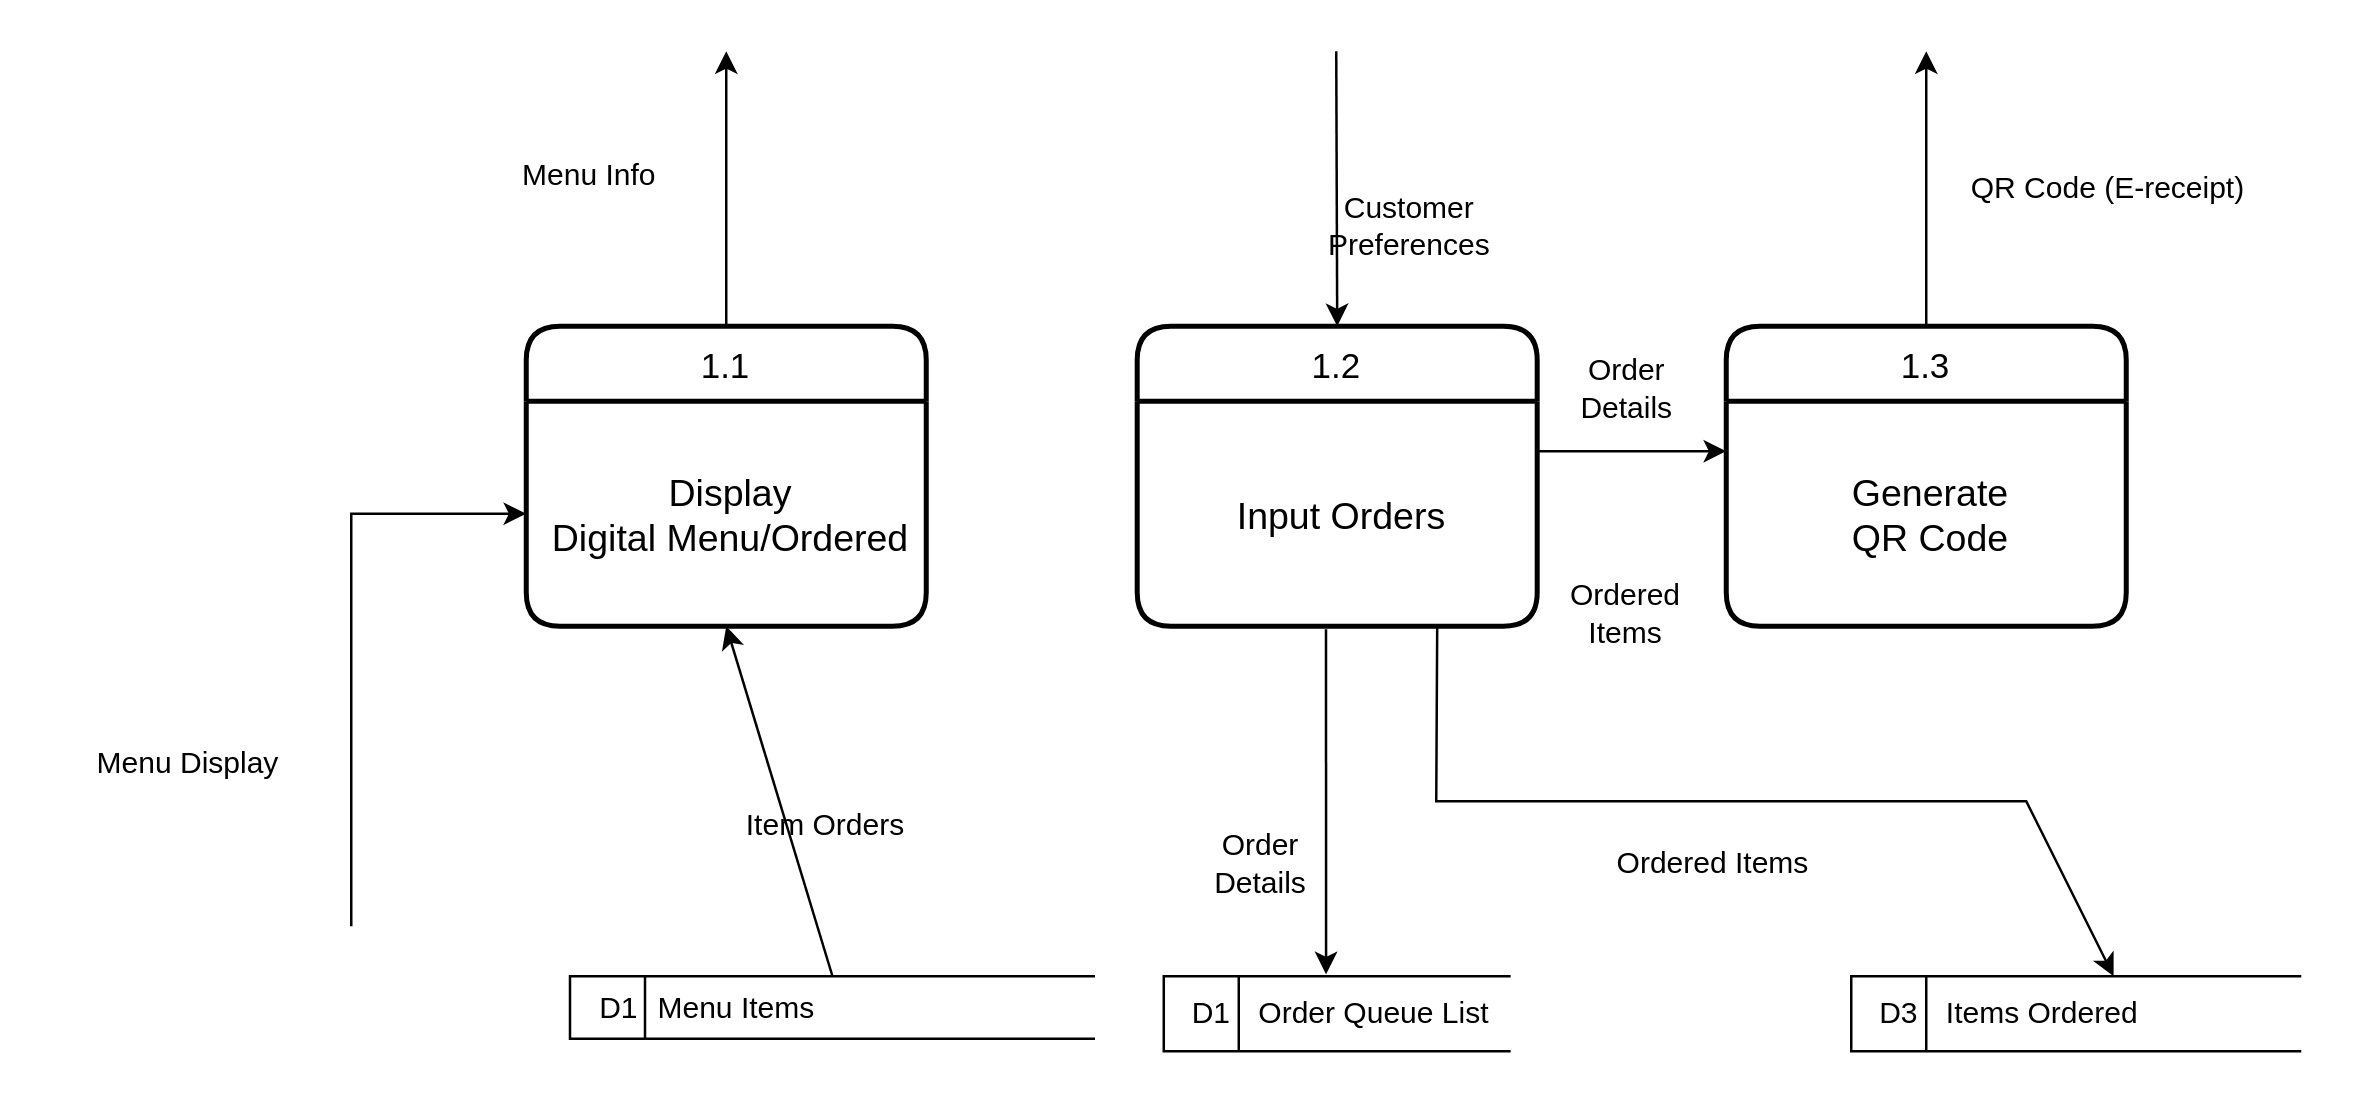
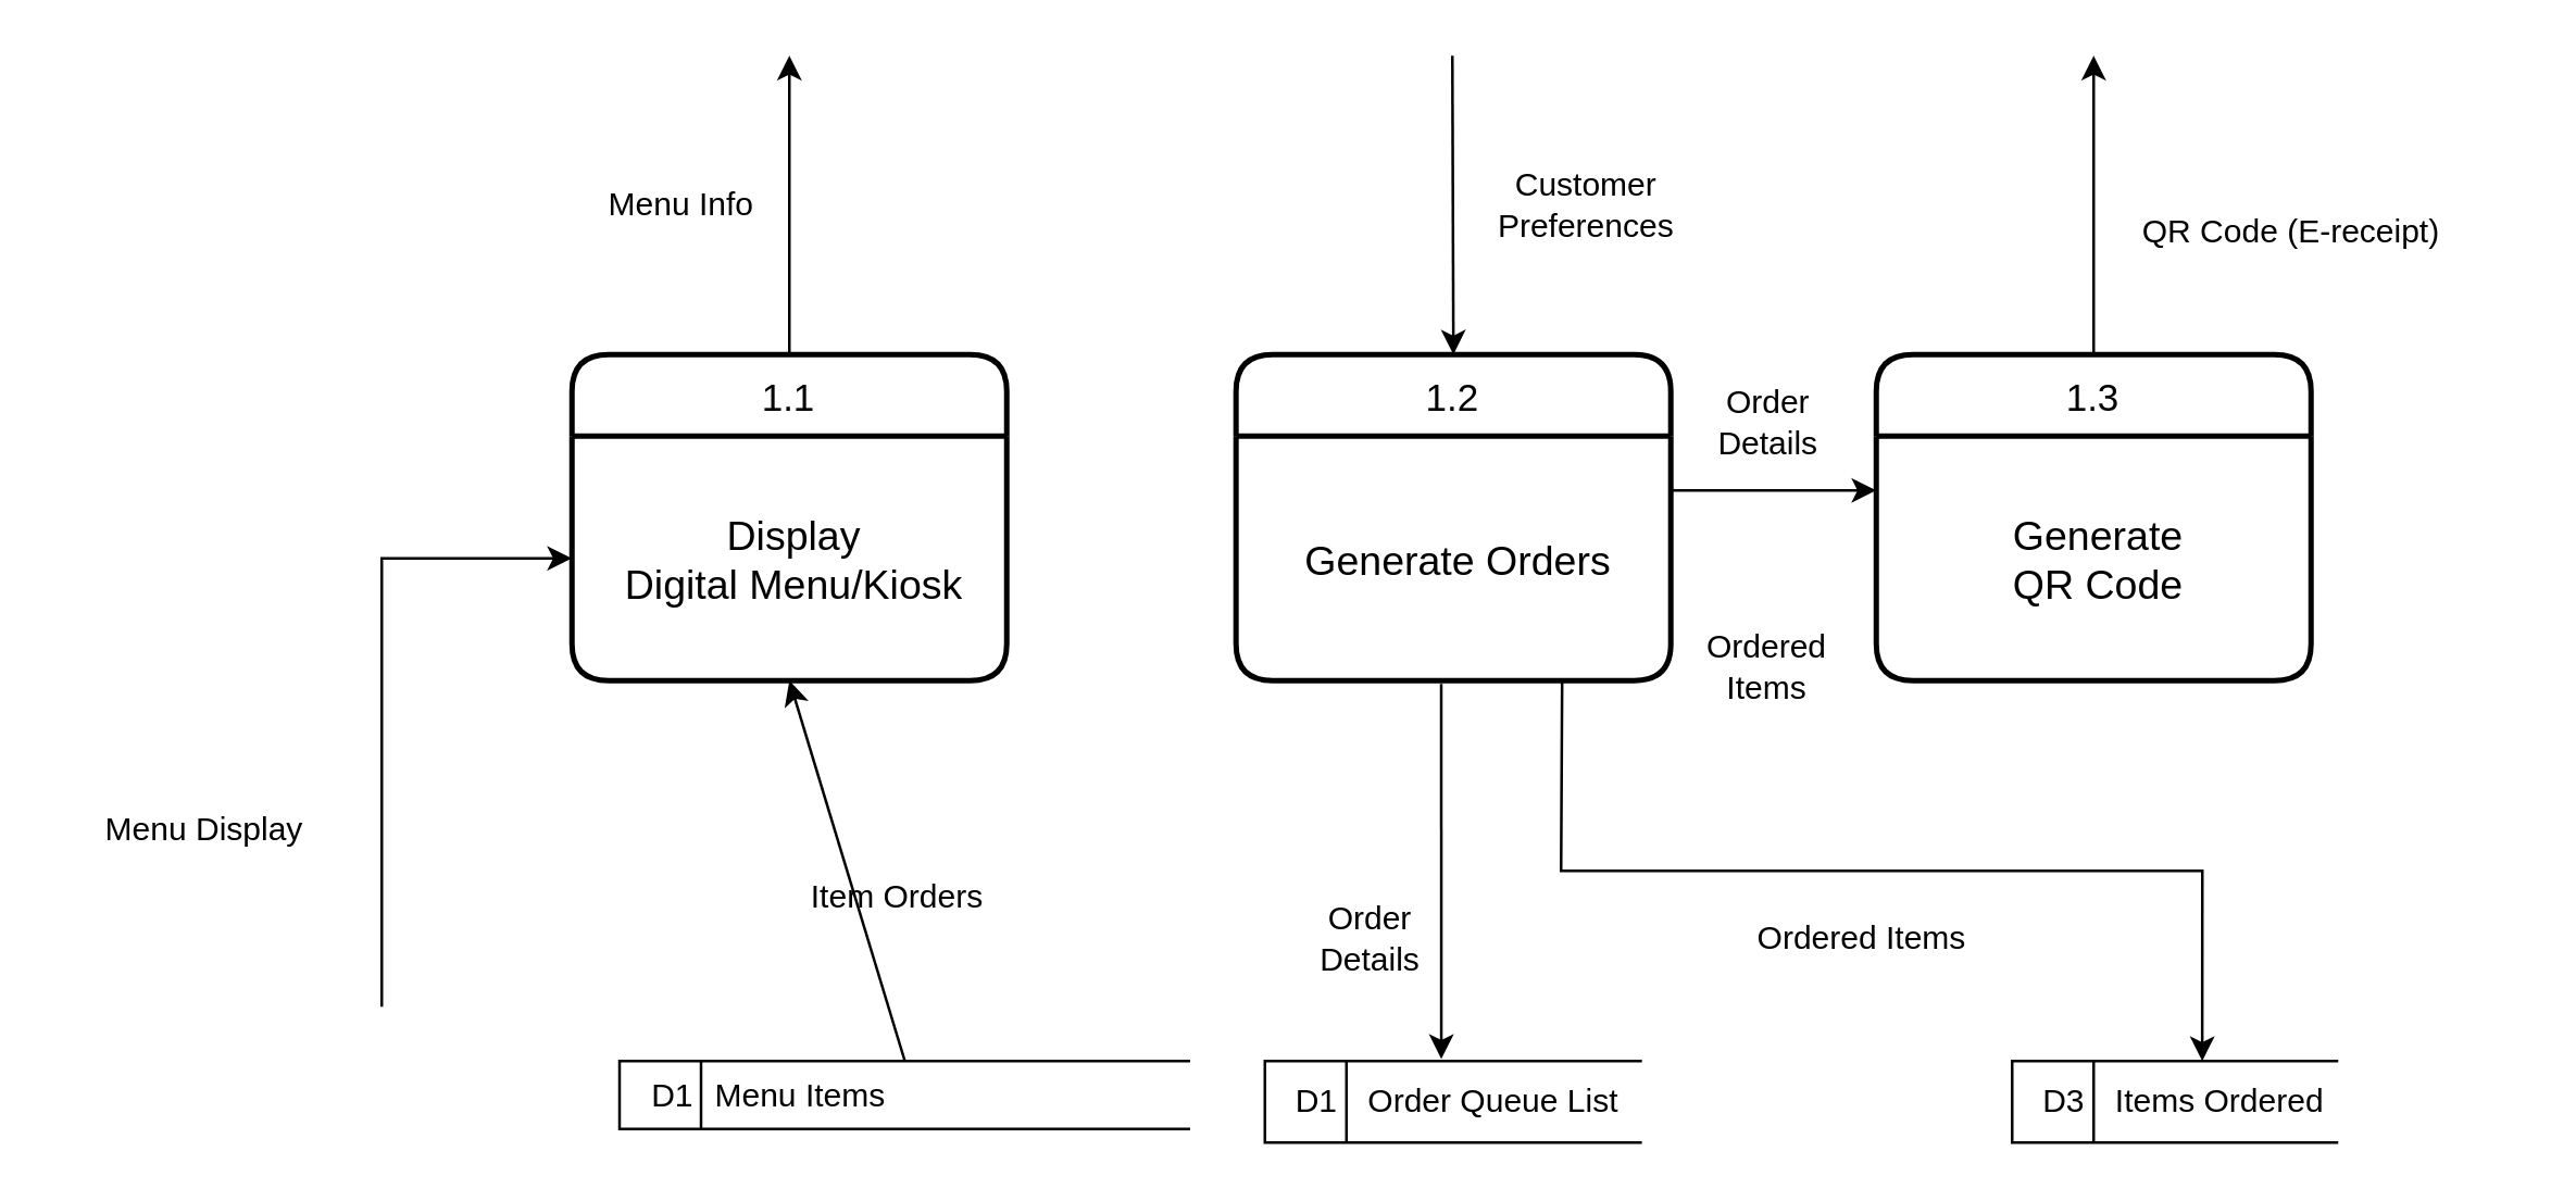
  <mxCell id="0" />
  <mxCell id="1" parent="0" />
  <mxCell id="2" value="1.1" style="swimlane;childLayout=stackLayout;horizontal=1;startSize=30;horizontalStack=0;rounded=1;fontSize=14;fontStyle=0;strokeWidth=2;resizeParent=0;resizeLast=1;shadow=0;dashed=0;align=center;" vertex="1" parent="1"><mxGeometry x="210" y="130" width="160" height="120" as="geometry" /></mxCell>
- <mxCell id="3" value="Display&#10;Digital Menu/Ordered" style="align=center;strokeColor=none;fillColor=none;spacingLeft=4;fontSize=15;verticalAlign=middle;resizable=0;rotatable=0;part=1;" vertex="1" parent="2"><mxGeometry y="30" width="160" height="90" as="geometry" /></mxCell>
+ <mxCell id="3" value="Display&#10;Digital Menu/Kiosk" style="align=center;strokeColor=none;fillColor=none;spacingLeft=4;fontSize=15;verticalAlign=middle;resizable=0;rotatable=0;part=1;" vertex="1" parent="2"><mxGeometry y="30" width="160" height="90" as="geometry" /></mxCell>
  <mxCell id="4" value="1.2" style="swimlane;childLayout=stackLayout;horizontal=1;startSize=30;horizontalStack=0;rounded=1;fontSize=14;fontStyle=0;strokeWidth=2;resizeParent=0;resizeLast=1;shadow=0;dashed=0;align=center;" vertex="1" parent="1"><mxGeometry x="454.38" y="130" width="160" height="120" as="geometry" /></mxCell>
- <mxCell id="5" value="Input Orders" style="align=center;strokeColor=none;fillColor=none;spacingLeft=4;fontSize=15;verticalAlign=middle;resizable=0;rotatable=0;part=1;" vertex="1" parent="4"><mxGeometry y="30" width="160" height="90" as="geometry" /></mxCell>
+ <mxCell id="5" value="Generate Orders" style="align=center;strokeColor=none;fillColor=none;spacingLeft=4;fontSize=15;verticalAlign=middle;resizable=0;rotatable=0;part=1;" vertex="1" parent="4"><mxGeometry y="30" width="160" height="90" as="geometry" /></mxCell>
  <mxCell id="6" value="1.3" style="swimlane;childLayout=stackLayout;horizontal=1;startSize=30;horizontalStack=0;rounded=1;fontSize=14;fontStyle=0;strokeWidth=2;resizeParent=0;resizeLast=1;shadow=0;dashed=0;align=center;" vertex="1" parent="1"><mxGeometry x="690" y="130" width="160" height="120" as="geometry" /></mxCell>
  <mxCell id="7" value="Generate &#10;QR Code" style="align=center;strokeColor=none;fillColor=none;spacingLeft=4;fontSize=15;verticalAlign=middle;resizable=0;rotatable=0;part=1;" vertex="1" parent="6"><mxGeometry y="30" width="160" height="90" as="geometry" /></mxCell>
  <mxCell id="8" value="Order&lt;br&gt;Details" style="text;html=1;strokeColor=none;fillColor=none;align=center;verticalAlign=middle;whiteSpace=wrap;rounded=0;" vertex="1" parent="1"><mxGeometry x="627.5" y="140" width="45" height="30" as="geometry" /></mxCell>
  <mxCell id="9" style="edgeStyle=none;rounded=0;html=1;exitX=0.998;exitY=0.665;exitDx=0;exitDy=0;entryX=0;entryY=0.665;entryDx=0;entryDy=0;exitPerimeter=0;entryPerimeter=0;" edge="1" parent="1"><mxGeometry relative="1" as="geometry"><mxPoint x="614.06" y="180" as="sourcePoint" /><mxPoint x="690" y="180" as="targetPoint" /></mxGeometry></mxCell>
  <mxCell id="10" value="Ordered &lt;br&gt;Items" style="text;html=1;strokeColor=none;fillColor=none;align=center;verticalAlign=middle;whiteSpace=wrap;rounded=0;" vertex="1" parent="1"><mxGeometry x="610" y="230" width="80" height="30" as="geometry" /></mxCell>
  <mxCell id="11" value="" style="endArrow=classic;html=1;rounded=0;entryX=0.5;entryY=0;entryDx=0;entryDy=0;" edge="1" parent="1"><mxGeometry width="50" height="50" relative="1" as="geometry"><mxPoint x="534" y="20" as="sourcePoint" /><mxPoint x="534.38" y="130" as="targetPoint" /><Array as="points" /></mxGeometry></mxCell>
  <mxCell id="12" value="" style="endArrow=classic;html=1;rounded=0;exitX=0.5;exitY=0;exitDx=0;exitDy=0;" edge="1" parent="1"><mxGeometry width="50" height="50" relative="1" as="geometry"><mxPoint x="290" y="130" as="sourcePoint" /><mxPoint x="290" y="20" as="targetPoint" /><Array as="points" /></mxGeometry></mxCell>
  <mxCell id="13" style="edgeStyle=none;rounded=0;jumpStyle=arc;html=1;entryX=0.5;entryY=1;entryDx=0;entryDy=0;exitX=0.5;exitY=0;exitDx=0;exitDy=0;" edge="1" parent="1" source="20"><mxGeometry relative="1" as="geometry"><mxPoint x="290" y="340" as="sourcePoint" /><mxPoint x="290" y="250" as="targetPoint" /></mxGeometry></mxCell>
  <mxCell id="14" style="edgeStyle=none;rounded=0;jumpStyle=arc;html=1;exitX=0.5;exitY=0;exitDx=0;exitDy=0;" edge="1" parent="1"><mxGeometry relative="1" as="geometry"><Array as="points" /><mxPoint x="770" y="130" as="sourcePoint" /><mxPoint x="770" y="20" as="targetPoint" /></mxGeometry></mxCell>
  <mxCell id="15" style="edgeStyle=none;html=1;exitX=0.472;exitY=1.013;exitDx=0;exitDy=0;exitPerimeter=0;entryX=0.468;entryY=-0.025;entryDx=0;entryDy=0;entryPerimeter=0;" edge="1" parent="1" target="21"><mxGeometry relative="1" as="geometry"><mxPoint x="530" y="380" as="targetPoint" /><mxPoint x="529.9" y="251.17" as="sourcePoint" /></mxGeometry></mxCell>
  <mxCell id="16" style="edgeStyle=none;rounded=0;html=1;exitX=0.75;exitY=1;exitDx=0;exitDy=0;entryX=0.583;entryY=0;entryDx=0;entryDy=0;entryPerimeter=0;" edge="1" parent="1" target="22"><mxGeometry relative="1" as="geometry"><Array as="points"><mxPoint x="574" y="250" /><mxPoint x="574" y="320" /><mxPoint x="810" y="320" /></Array><mxPoint x="574.38" y="250" as="sourcePoint" /><mxPoint x="810" y="360" as="targetPoint" /></mxGeometry></mxCell>
  <mxCell id="17" style="edgeStyle=none;rounded=0;jumpStyle=arc;html=1;entryX=0;entryY=0.5;entryDx=0;entryDy=0;" edge="1" parent="1"><mxGeometry relative="1" as="geometry"><mxPoint x="210" y="205" as="targetPoint" /><Array as="points"><mxPoint x="140" y="205" /></Array><mxPoint x="140" y="370" as="sourcePoint" /></mxGeometry></mxCell>
  <mxCell id="18" value="Menu Display" style="text;html=1;strokeColor=none;fillColor=none;align=center;verticalAlign=middle;whiteSpace=wrap;rounded=0;" vertex="1" parent="1"><mxGeometry x="20" y="290" width="110" height="30" as="geometry" /></mxCell>
- <mxCell id="19" value="Menu Info" style="text;html=1;align=center;verticalAlign=middle;resizable=0;points=[];autosize=1;strokeColor=none;fillColor=none;" vertex="1" parent="1"><mxGeometry x="195" y="55" width="80" height="30" as="geometry" /></mxCell>
+ <mxCell id="19" value="Menu Info" style="text;html=1;align=center;verticalAlign=middle;resizable=0;points=[];autosize=1;strokeColor=none;fillColor=none;" vertex="1" parent="1"><mxGeometry x="210" y="60" width="80" height="30" as="geometry" /></mxCell>
  <mxCell id="20" value="&lt;span style=&quot;white-space: pre;&quot;&gt;&amp;nbsp; D1&lt;span style=&quot;white-space: pre;&quot;&gt;&#09;&lt;/span&gt; Menu Items&#09;&lt;/span&gt;&amp;nbsp;" style="html=1;dashed=0;whitespace=wrap;shape=mxgraph.dfd.dataStoreID;align=left;spacingLeft=3;points=[[0,0],[0.5,0],[1,0],[0,0.5],[1,0.5],[0,1],[0.5,1],[1,1]];" vertex="1" parent="1"><mxGeometry x="227.5" y="390" width="210" height="25" as="geometry" /></mxCell>
  <mxCell id="21" value="&lt;span style=&quot;white-space: pre;&quot;&gt;&amp;nbsp; D1&lt;span style=&quot;white-space: pre;&quot;&gt;&#09;&lt;/span&gt;  Order Queue List&lt;/span&gt;" style="html=1;dashed=0;whitespace=wrap;shape=mxgraph.dfd.dataStoreID;align=left;spacingLeft=3;points=[[0,0],[0.5,0],[1,0],[0,0.5],[1,0.5],[0,1],[0.5,1],[1,1]];" vertex="1" parent="1"><mxGeometry x="465.01" y="390" width="138.75" height="30" as="geometry" /></mxCell>
- <mxCell id="22" value="&lt;span style=&quot;white-space: pre;&quot;&gt;&amp;nbsp; D3&lt;span style=&quot;white-space: pre;&quot;&gt;&#09;&lt;/span&gt;  Items Ordered&lt;/span&gt;" style="html=1;dashed=0;whitespace=wrap;shape=mxgraph.dfd.dataStoreID;align=left;spacingLeft=3;points=[[0,0],[0.5,0],[1,0],[0,0.5],[1,0.5],[0,1],[0.5,1],[1,1]];" vertex="1" parent="1"><mxGeometry x="740" y="390" width="180" height="30" as="geometry" /></mxCell>
- <mxCell id="23" value="Customer&lt;br&gt;Preferences" style="text;html=1;align=center;verticalAlign=middle;resizable=0;points=[];autosize=1;strokeColor=none;fillColor=none;" vertex="1" parent="1"><mxGeometry x="517.5" y="70" width="90" height="40" as="geometry" /></mxCell>
- <mxCell id="24" value="QR Code (E-receipt)" style="text;html=1;strokeColor=none;fillColor=none;align=center;verticalAlign=middle;whiteSpace=wrap;rounded=0;" vertex="1" parent="1"><mxGeometry x="760" y="60" width="165.63" height="30" as="geometry" /></mxCell>
+ <mxCell id="22" value="&lt;span style=&quot;white-space: pre;&quot;&gt;&amp;nbsp; D3&lt;span style=&quot;white-space: pre;&quot;&gt;&#09;&lt;/span&gt;  Items Ordered&lt;/span&gt;" style="html=1;dashed=0;whitespace=wrap;shape=mxgraph.dfd.dataStoreID;align=left;spacingLeft=3;points=[[0,0],[0.5,0],[1,0],[0,0.5],[1,0.5],[0,1],[0.5,1],[1,1]];" vertex="1" parent="1"><mxGeometry x="740" y="390" width="120" height="30" as="geometry" /></mxCell>
+ <mxCell id="23" value="Customer&lt;br&gt;Preferences" style="text;html=1;align=center;verticalAlign=middle;resizable=0;points=[];autosize=1;strokeColor=none;fillColor=none;" vertex="1" parent="1"><mxGeometry x="537.5" y="55" width="90" height="40" as="geometry" /></mxCell>
+ <mxCell id="24" value="QR Code (E-receipt)" style="text;html=1;strokeColor=none;fillColor=none;align=center;verticalAlign=middle;whiteSpace=wrap;rounded=0;" vertex="1" parent="1"><mxGeometry x="760" y="70" width="165.63" height="30" as="geometry" /></mxCell>
  <mxCell id="25" value="Order Details" style="text;html=1;strokeColor=none;fillColor=none;align=center;verticalAlign=middle;whiteSpace=wrap;rounded=0;" vertex="1" parent="1"><mxGeometry x="475.63" y="330" width="55.62" height="30" as="geometry" /></mxCell>
  <mxCell id="26" value="Item Orders" style="text;html=1;strokeColor=none;fillColor=none;align=center;verticalAlign=middle;whiteSpace=wrap;rounded=0;" vertex="1" parent="1"><mxGeometry x="285" y="300" width="90" height="60" as="geometry" /></mxCell>
  <mxCell id="27" value="Ordered Items" style="text;html=1;strokeColor=none;fillColor=none;align=center;verticalAlign=middle;whiteSpace=wrap;rounded=0;" vertex="1" parent="1"><mxGeometry x="645" y="330" width="80" height="30" as="geometry" /></mxCell>
